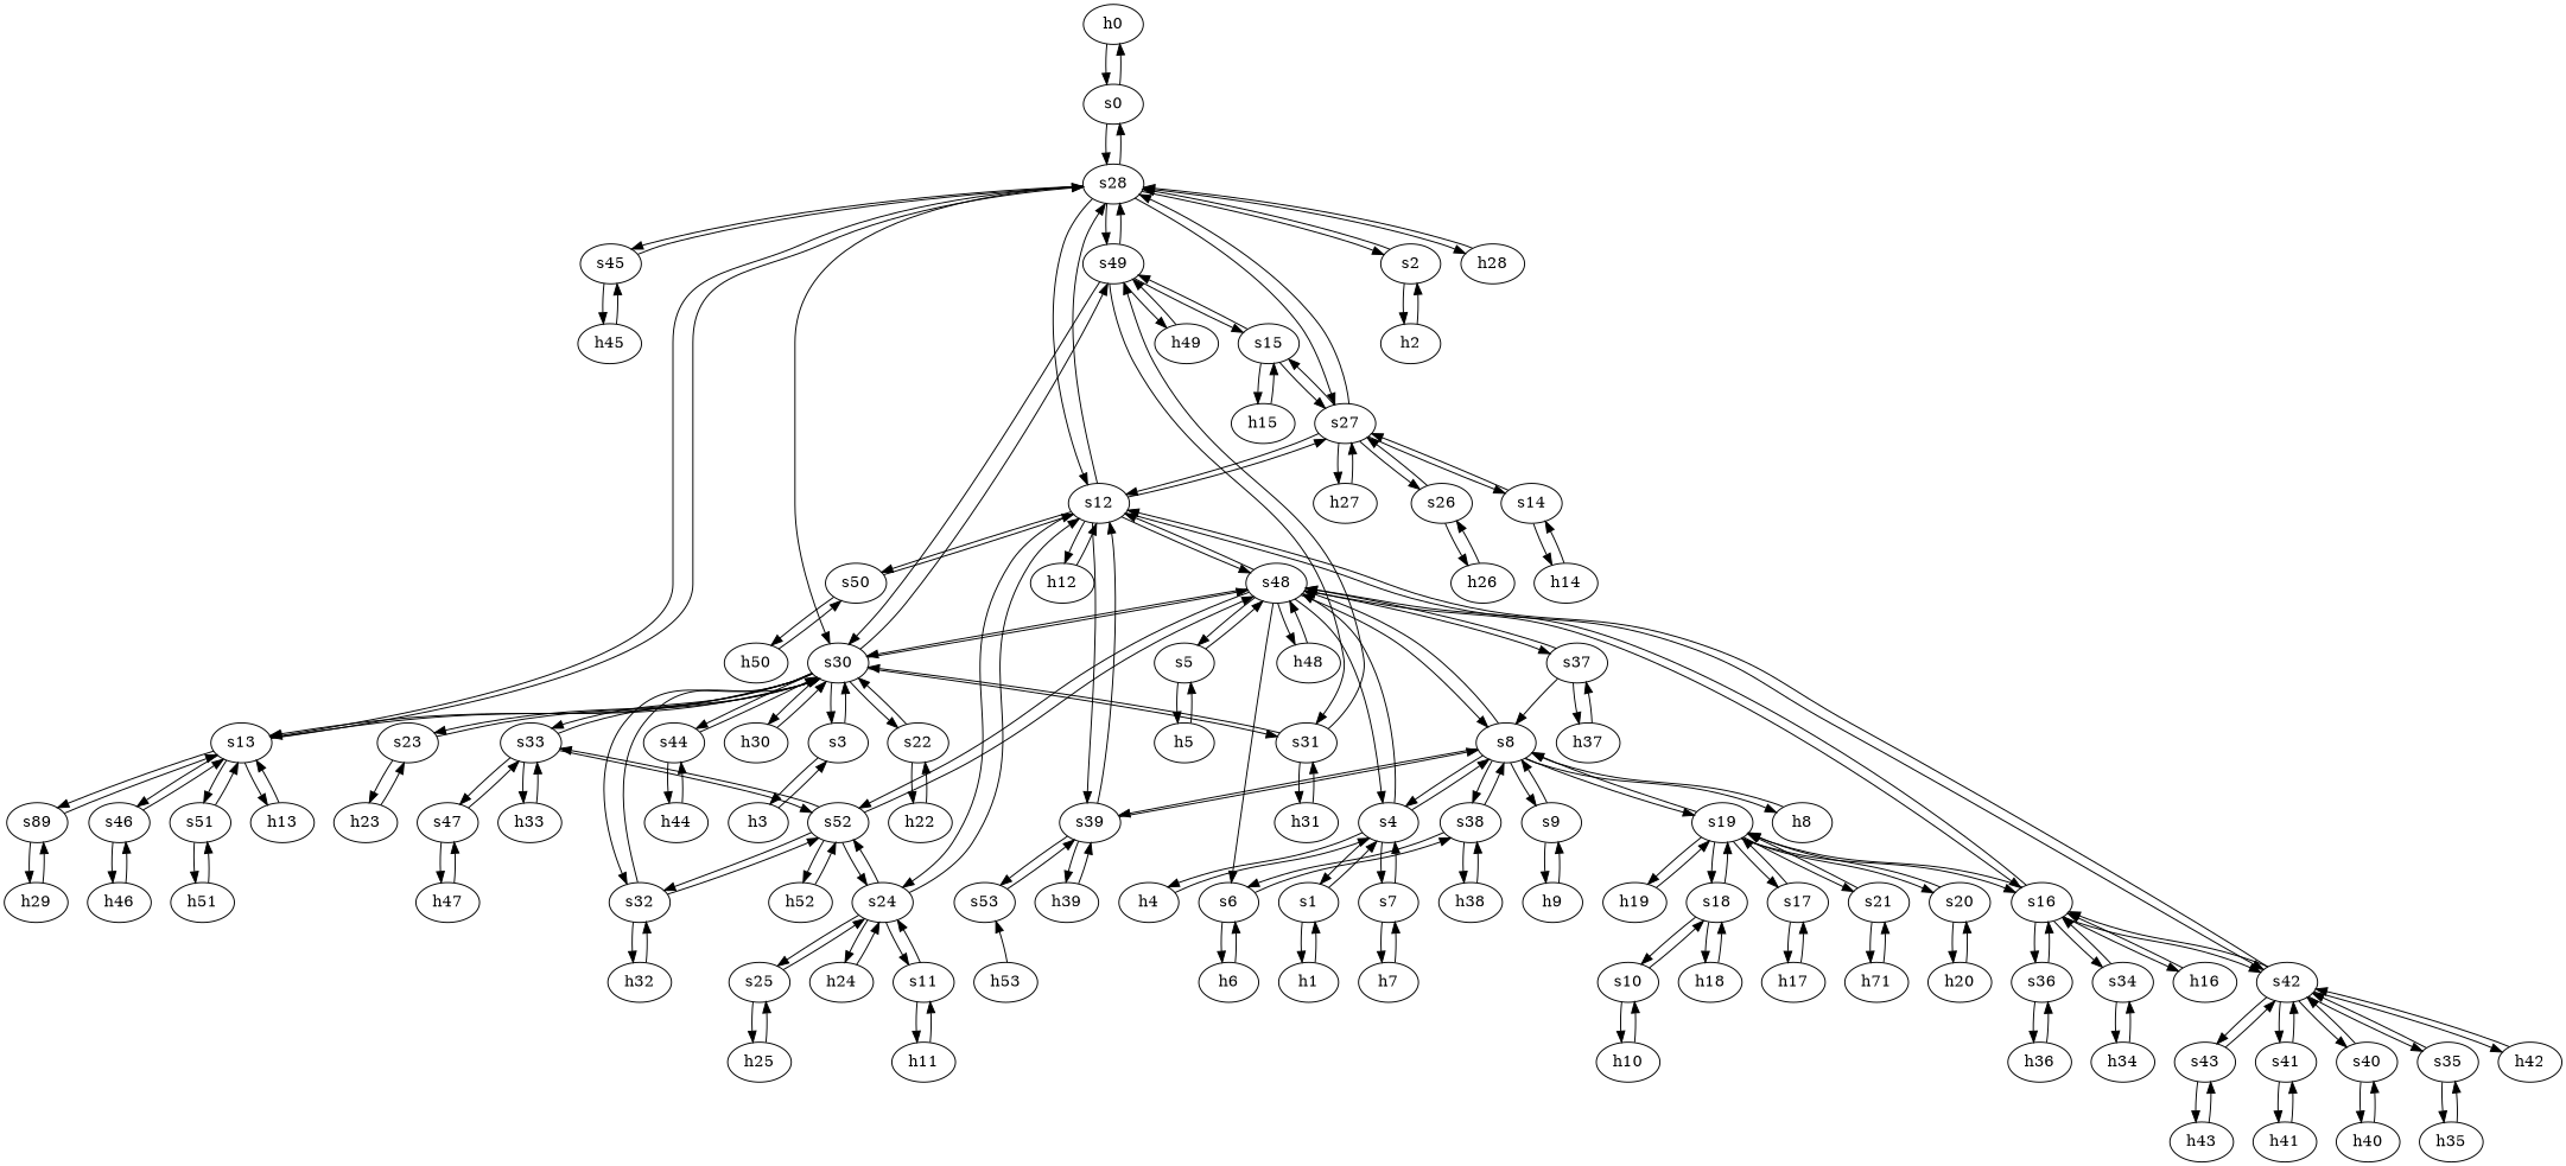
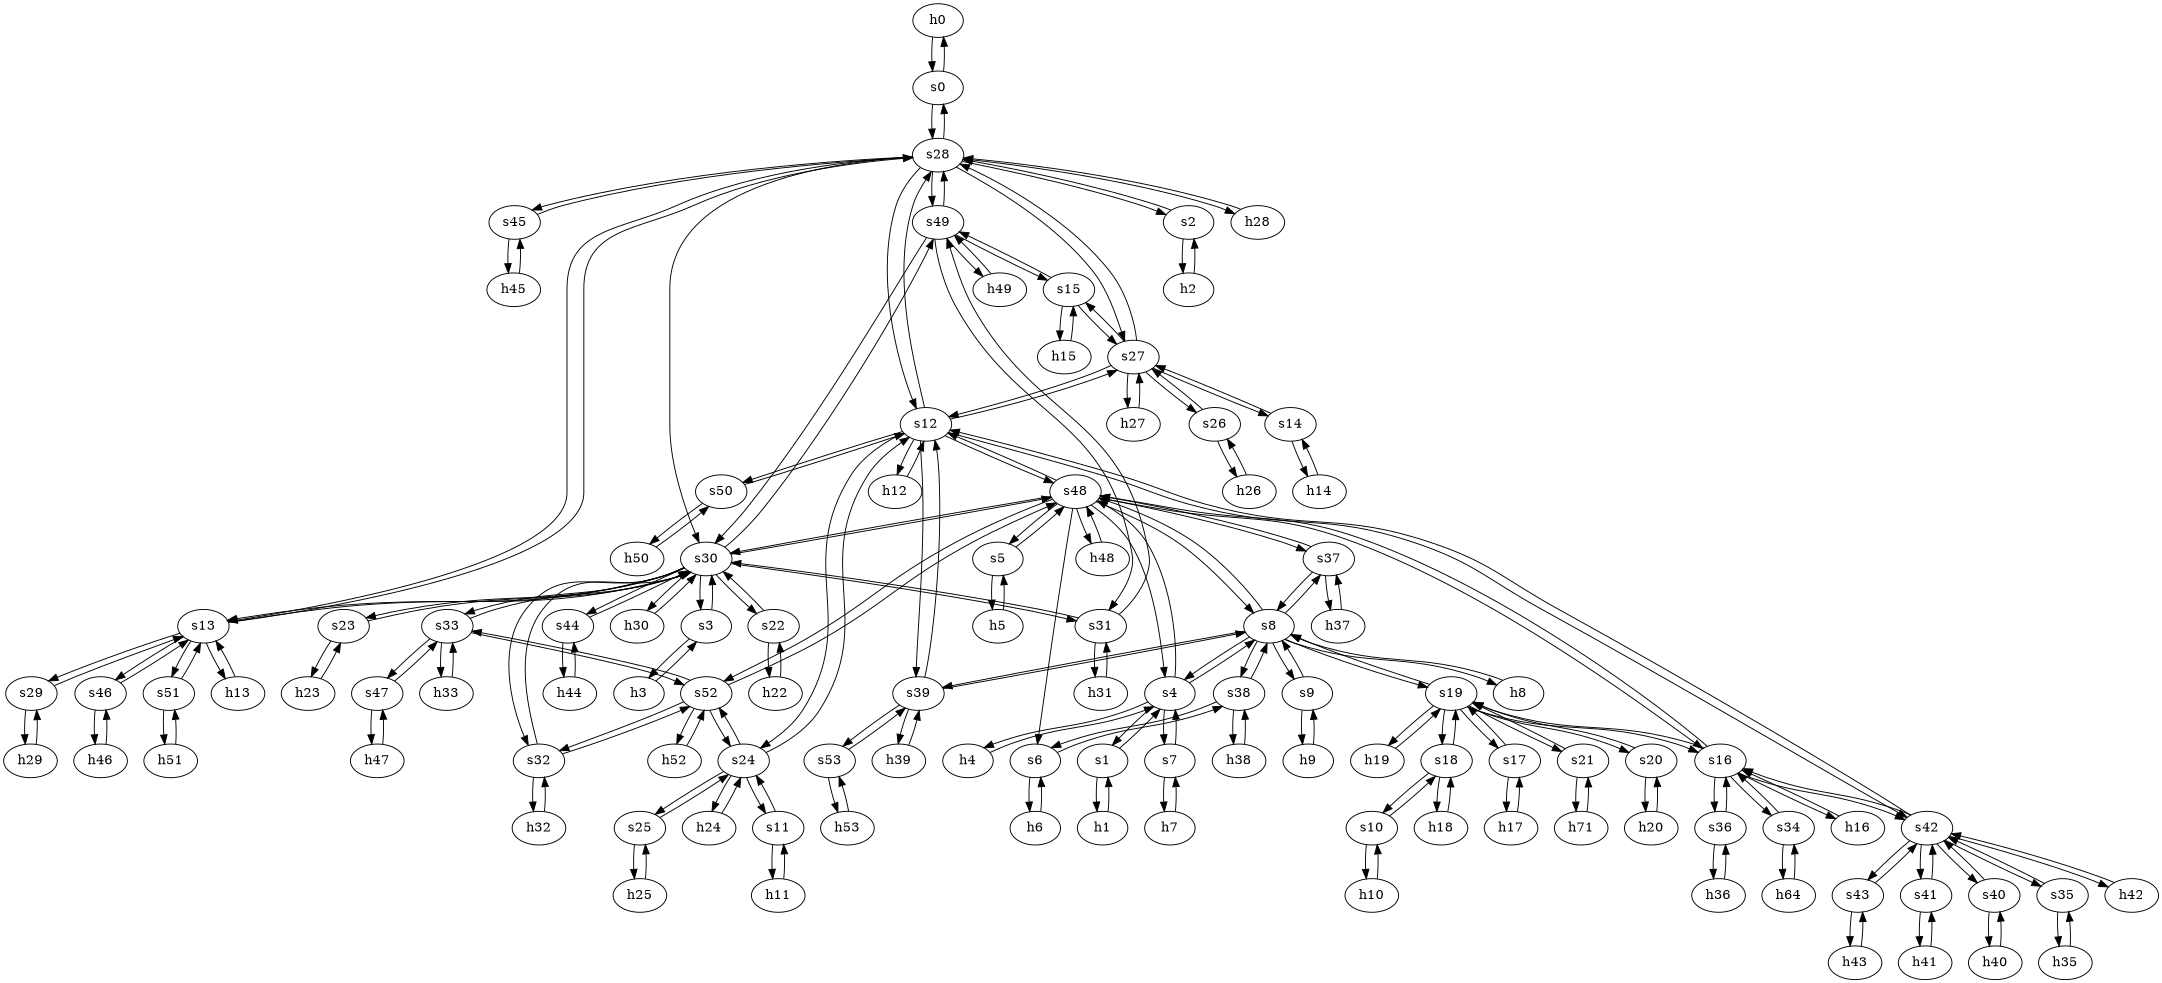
  strict digraph {
    node [type=host]
    edge [capacity="1Gbps" cost=1 dst_port=1 src_port=1]
    h0 [ip="111.0.0.0" mac="00:00:00:00:0:0"]
    s0 [type=switch]
    s28 [type=switch]
    s45 [type=switch]
    s49 [type=switch]
    s13 [type=switch]
    s12 [type=switch]
    s30 [type=switch]
    s27 [type=switch]
    s2 [type=switch]
    h28 [ip="111.0.28.28" mac="00:00:00:00:28:28"]
    h45 [ip="111.0.45.45" mac="00:00:00:00:45:45"]
    h49 [ip="111.0.49.49" mac="00:00:00:00:49:49"]
    s31 [type=switch]
    s15 [type=switch]
    s46 [type=switch]
    s51 [type=switch]
    h13 [ip="111.0.13.13" mac="00:00:00:00:13:13"]
-   s29 [type=switch label=s89]
+   s29 [type=switch]
    s48 [type=switch]
    s42 [type=switch]
    s39 [type=switch]
    s24 [type=switch]
    s50 [type=switch]
    h12 [ip="111.0.12.12" mac="00:00:00:00:12:12"]
    s33 [type=switch]
    s44 [type=switch]
    s32 [type=switch]
    s3 [type=switch]
    h30 [ip="111.0.30.30" mac="00:00:00:00:30:30"]
    s22 [type=switch]
    s23 [type=switch]
    s14 [type=switch]
    s26 [type=switch]
    h27 [ip="111.0.27.27" mac="00:00:00:00:27:27"]
    h2 [ip="111.0.2.2" mac="00:00:00:00:2:2"]
    s7 [type=switch]
    s4 [type=switch]
    h7 [ip="111.0.7.7" mac="00:00:00:00:7:7"]
    s8 [type=switch]
    h4 [ip="111.0.4.4" mac="00:00:00:00:4:4"]
    s1 [type=switch]
    s5 [type=switch]
    h48 [ip="111.0.48.48" mac="00:00:00:00:48:48"]
    s52 [type=switch]
    s16 [type=switch]
    s6 [type=switch]
    s37 [type=switch]
    s19 [type=switch]
    h8 [ip="111.0.8.8" mac="00:00:00:00:8:8"]
    s9 [type=switch]
    s38 [type=switch]
    h1 [ip="111.0.1.1" mac="00:00:00:00:1:1"]
    h20 [ip="111.0.20.20" mac="00:00:00:00:20:20"]
    s20 [type=switch]
    h19 [ip="111.0.19.19" mac="00:00:00:00:19:19"]
    s18 [type=switch]
    s17 [type=switch]
    s21 [type=switch]
    h47 [ip="111.0.47.47" mac="00:00:00:00:47:47"]
    s47 [type=switch]
    h33 [ip="111.0.33.33" mac="00:00:00:00:33:33"]
    h46 [ip="111.0.46.46" mac="00:00:00:00:46:46"]
    h44 [ip="111.0.44.44" mac="00:00:00:00:44:44"]
    h43 [ip="111.0.43.43" mac="00:00:00:00:43:43"]
    s43 [type=switch]
    s41 [type=switch]
    s40 [type=switch]
    s35 [type=switch]
    h42 [ip="111.0.42.42" mac="00:00:00:00:42:42"]
    h5 [ip="111.0.5.5" mac="00:00:00:00:5:5"]
    h52 [ip="111.0.52.52" mac="00:00:00:00:52:52"]
    s34 [type=switch]
    h16 [ip="111.0.16.16" mac="00:00:00:00:16:16"]
    s36 [type=switch]
    h6 [ip="111.0.6.6" mac="00:00:00:00:6:6"]
    h37 [ip="111.0.37.37" mac="00:00:00:00:37:37"]
    h41 [ip="111.0.41.41" mac="00:00:00:00:41:41"]
    h40 [ip="111.0.40.40" mac="00:00:00:00:40:40"]
    s53 [type=switch]
    h39 [ip="111.0.39.39" mac="00:00:00:00:39:39"]
    h9 [ip="111.0.9.9" mac="00:00:00:00:9:9"]
    h38 [ip="111.0.38.38" mac="00:00:00:00:38:38"]
    h31 [ip="111.0.31.31" mac="00:00:00:00:31:31"]
    h15 [ip="111.0.15.15" mac="00:00:00:00:15:15"]
    h53 [ip="111.0.53.53" mac="00:00:00:00:53:53"]
    h32 [ip="111.0.32.32" mac="00:00:00:00:32:32"]
    h24 [ip="111.0.24.24" mac="00:00:00:00:24:24"]
    s11 [type=switch]
    s25 [type=switch]
    h11 [ip="111.0.11.11" mac="00:00:00:00:11:11"]
    h25 [ip="111.0.25.25" mac="00:00:00:00:25:25"]
    h51 [ip="111.0.51.51" mac="00:00:00:00:51:51"]
    h29 [ip="111.0.29.29" mac="00:00:00:00:29:29"]
    h50 [ip="111.0.50.50" mac="00:00:00:00:50:50"]
    h3 [ip="111.0.3.3" mac="00:00:00:00:3:3"]
    h22 [ip="111.0.22.22" mac="00:00:00:00:22:22"]
    h23 [ip="111.0.23.23" mac="00:00:00:00:23:23"]
    h35 [ip="111.0.35.35" mac="00:00:00:00:35:35"]
-   h34 [ip="111.0.34.34" mac="00:00:00:00:34:34"]
+   h34 [ip="111.0.34.34" mac="00:00:00:00:34:34" label=h64]
    h36 [ip="111.0.36.36" mac="00:00:00:00:36:36"]
    h18 [ip="111.0.18.18" mac="00:00:00:00:18:18"]
    s10 [type=switch]
    h17 [ip="111.0.17.17" mac="00:00:00:00:17:17"]
    n105 [ip="111.0.21.21" label=h71 mac="00:00:00:00:21:21"]
    h10 [ip="111.0.10.10" mac="00:00:00:00:10:10"]
    h14 [ip="111.0.14.14" mac="00:00:00:00:14:14"]
    h26 [ip="111.0.26.26" mac="00:00:00:00:26:26"]
    h0 -> s0
    s0 -> h0
    s0 -> s28 [dst_port=2 src_port=2]
    s28 -> s0 [dst_port=2 src_port=2]
    s28 -> s45 [dst_port=2 src_port=7]
    s28 -> s49 [dst_port=3 src_port=8]
    s28 -> s13 [dst_port=4 src_port=5]
    s28 -> s12 [dst_port=8 src_port=4]
    s28 -> s30 [dst_port=6 src_port=9]
    s28 -> s27 [dst_port=6 src_port=6]
    s28 -> s2 [dst_port=2 src_port=3]
    s28 -> h28
    s45 -> s28 [dst_port=7 src_port=2]
    s45 -> h45
    s49 -> s28 [dst_port=8 src_port=3]
    s49 -> s30 [dst_port=11 src_port=4]
    s49 -> h49
    s49 -> s31 [dst_port=3 src_port=5]
    s49 -> s15 [dst_port=2 src_port=2]
    s13 -> s28 [dst_port=5 src_port=4]
    s13 -> s30 [dst_port=3 src_port=6]
    s13 -> s46 [dst_port=2 src_port=2]
    s13 -> s51 [dst_port=2 src_port=3]
    s13 -> h13
    s13 -> s29 [dst_port=2 src_port=5]
    s12 -> s28 [dst_port=4 src_port=8]
    s12 -> s27 [dst_port=2 src_port=7]
    s12 -> s48 [dst_port=6 src_port=4]
    s12 -> s42 [dst_port=2 src_port=3]
    s12 -> s39 [dst_port=3 src_port=2]
    s12 -> s24 [dst_port=3 src_port=6]
    s12 -> s50 [dst_port=2 src_port=5]
    s12 -> h12
    s30 -> s49 [dst_port=4 src_port=11]
    s30 -> s13 [dst_port=6 src_port=3]
    s30 -> s31 [dst_port=2 src_port=12]
    s30 -> s48 [dst_port=8 src_port=10]
    s30 -> s33 [dst_port=2 src_port=8]
    s30 -> s44 [dst_port=2 src_port=9]
    s30 -> s32 [dst_port=2 src_port=7]
    s30 -> s3 [dst_port=2 src_port=2]
    s30 -> h30
    s30 -> s22 [dst_port=2 src_port=4]
    s30 -> s23 [dst_port=2 src_port=5]
    s27 -> s28 [dst_port=6 src_port=6]
    s27 -> s12 [dst_port=7 src_port=2]
    s27 -> s15 [dst_port=3 src_port=4]
    s27 -> s14 [dst_port=2 src_port=3]
    s27 -> s26 [dst_port=2 src_port=5]
    s27 -> h27
    s2 -> s28 [dst_port=3 src_port=2]
    s2 -> h2
    h28 -> s28
    h45 -> s45
    h49 -> s49
    s31 -> s49 [dst_port=5 src_port=3]
    s31 -> s30 [dst_port=12 src_port=2]
    s31 -> h31
    s15 -> s49 [dst_port=2 src_port=2]
    s15 -> s27 [dst_port=4 src_port=3]
    s15 -> h15
    s46 -> s13 [dst_port=2 src_port=2]
    s46 -> h46
    s51 -> s13 [dst_port=3 src_port=2]
    s51 -> h51
    h13 -> s13
    s29 -> s13 [dst_port=5 src_port=2]
    s29 -> h29
    s48 -> s12 [dst_port=4 src_port=6]
    s48 -> s30 [dst_port=10 src_port=8]
    s48 -> s4 [dst_port=4 src_port=2]
    s48 -> s8 [dst_port=7 src_port=5]
    s48 -> s5 [dst_port=2 src_port=3]
    s48 -> h48
    s48 -> s52 [dst_port=5 src_port=10]
    s48 -> s16 [dst_port=2 src_port=7]
    s48 -> s6 [dst_port=2 src_port=4]
    s48 -> s37 [dst_port=3 src_port=9]
    s42 -> s12 [dst_port=3 src_port=2]
    s42 -> s16 [dst_port=6 src_port=3]
    s42 -> s43 [dst_port=2 src_port=7]
    s42 -> s41 [dst_port=2 src_port=6]
    s42 -> s40 [dst_port=2 src_port=5]
    s42 -> s35 [dst_port=2 src_port=4]
    s42 -> h42
    s39 -> s12 [dst_port=2 src_port=3]
    s39 -> s8 [dst_port=5 src_port=2]
    s39 -> s53 [dst_port=2 src_port=4]
    s39 -> h39
    s24 -> s12 [dst_port=6 src_port=3]
    s24 -> s52 [dst_port=2 src_port=5]
    s24 -> h24
    s24 -> s11 [dst_port=2 src_port=2]
    s24 -> s25 [dst_port=2 src_port=4]
    s50 -> s12 [dst_port=5 src_port=2]
    s50 -> h50
    h12 -> s12
    s33 -> s30 [dst_port=8 src_port=2]
    s33 -> s52 [dst_port=4 src_port=3]
    s33 -> s47 [dst_port=2 src_port=4]
    s33 -> h33
    s44 -> s30 [dst_port=9 src_port=2]
    s44 -> h44
    s32 -> s30 [dst_port=7 src_port=2]
    s32 -> s52 [dst_port=3 src_port=3]
    s32 -> h32
    s3 -> s30 [dst_port=2 src_port=2]
    s3 -> h3
    h30 -> s30
    s22 -> s30 [dst_port=4 src_port=2]
    s22 -> h22
    s23 -> s30 [dst_port=5 src_port=2]
    s23 -> h23
    s14 -> s27 [dst_port=3 src_port=2]
    s14 -> h14
    s26 -> s27 [dst_port=5 src_port=2]
    s26 -> h26
    h27 -> s27
    h2 -> s2
    s7 -> s4 [dst_port=5 src_port=2]
    s7 -> h7
    s4 -> s48 [dst_port=2 src_port=4]
    s4 -> s7 [dst_port=2 src_port=5]
    s4 -> s8 [dst_port=2 src_port=3]
    s4 -> h4
    s4 -> s1 [dst_port=2 src_port=2]
    h7 -> s7
    s8 -> s48 [dst_port=5 src_port=7]
    s8 -> s39 [dst_port=2 src_port=5]
    s8 -> s4 [dst_port=3 src_port=2]
+   s8 -> s37 [dst_port=2 src_port=3]
    s8 -> s19 [dst_port=2 src_port=8]
    s8 -> h8
    s8 -> s9 [dst_port=2 src_port=6]
    s8 -> s38 [dst_port=3 src_port=4]
    h4 -> s4
    s1 -> s4 [dst_port=2 src_port=2]
    s1 -> h1
    s5 -> s48 [dst_port=3 src_port=2]
    s5 -> h5
    h48 -> s48
    s52 -> s48 [dst_port=10 src_port=5]
    s52 -> s24 [dst_port=5 src_port=2]
    s52 -> s33 [dst_port=3 src_port=4]
    s52 -> s32 [dst_port=3 src_port=3]
    s52 -> h52
    s16 -> s48 [dst_port=7 src_port=2]
    s16 -> s42 [dst_port=3 src_port=6]
    s16 -> s19 [dst_port=3 src_port=4]
    s16 -> s34 [dst_port=2 src_port=3]
    s16 -> h16
    s16 -> s36 [dst_port=2 src_port=5]
    s6 -> s38 [dst_port=2 src_port=3]
    s6 -> h6
    s37 -> s48 [dst_port=9 src_port=3]
    s37 -> s8 [dst_port=3 src_port=2]
    s37 -> h37
    s19 -> s8 [dst_port=8 src_port=2]
    s19 -> s16 [dst_port=4 src_port=3]
    s19 -> s20 [dst_port=2 src_port=6]
    s19 -> h19
    s19 -> s18 [dst_port=3 src_port=5]
    s19 -> s17 [dst_port=2 src_port=4]
    s19 -> s21 [dst_port=2 src_port=7]
    h8 -> s8
    s9 -> s8 [dst_port=6 src_port=2]
    s9 -> h9
    s38 -> s8 [dst_port=4 src_port=3]
    s38 -> s6 [dst_port=3 src_port=2]
    s38 -> h38
    h1 -> s1
    h20 -> s20
    s20 -> s19 [dst_port=6 src_port=2]
    s20 -> h20
    h19 -> s19
    s18 -> s19 [dst_port=5 src_port=3]
    s18 -> h18
    s18 -> s10 [dst_port=2 src_port=2]
    s17 -> s19 [dst_port=4 src_port=2]
    s17 -> h17
    s21 -> s19 [dst_port=7 src_port=2]
    s21 -> n105
    h47 -> s47
    s47 -> s33 [dst_port=4 src_port=2]
    s47 -> h47
    h33 -> s33
    h46 -> s46
    h44 -> s44
    h43 -> s43
    s43 -> s42 [dst_port=7 src_port=2]
    s43 -> h43
    s41 -> s42 [dst_port=6 src_port=2]
    s41 -> h41
    s40 -> s42 [dst_port=5 src_port=2]
    s40 -> h40
    s35 -> s42 [dst_port=4 src_port=2]
    s35 -> h35
    h42 -> s42
    h5 -> s5
    h52 -> s52
    s34 -> s16 [dst_port=3 src_port=2]
    s34 -> h34
    h16 -> s16
    s36 -> s16 [dst_port=5 src_port=2]
    s36 -> h36
    h6 -> s6
    h37 -> s37
    h41 -> s41
    h40 -> s40
    s53 -> s39 [dst_port=4 src_port=2]
+   s53 -> h53
    h39 -> s39
    h9 -> s9
    h38 -> s38
    h31 -> s31
    h15 -> s15
    h53 -> s53
    h32 -> s32
    h24 -> s24
    s11 -> s24 [dst_port=2 src_port=2]
    s11 -> h11
    s25 -> s24 [dst_port=4 src_port=2]
    s25 -> h25
    h11 -> s11
    h25 -> s25
    h51 -> s51
    h29 -> s29
    h50 -> s50
    h3 -> s3
    h22 -> s22
    h23 -> s23
    h35 -> s35
    h34 -> s34
    h36 -> s36
    h18 -> s18
    s10 -> s18 [dst_port=2 src_port=2]
    s10 -> h10
    h17 -> s17
    n105 -> s21
    h10 -> s10
    h14 -> s14
    h26 -> s26
  }
